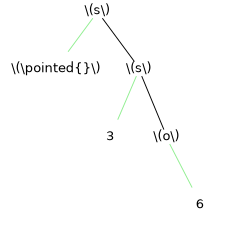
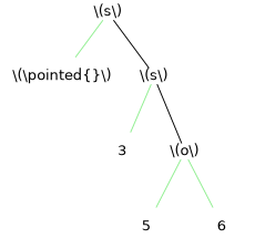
  graph {
    fontname="DejaVu Sans"
    node [shape=none fontname="DejaVu Sans"]
    edge [color=lightgreen fontname="DejaVu Sans"]
    n1 [label="\\(s\\)" shape=plain]
    n2 [label="\\(\\pointed{}\\)"]
    n3 [label="\\(s\\)" shape=plain]
    3
    n5 [label="\\(o\\)" shape=plain]
+   5
    6
    n1 -- n2
    n1 -- n3 [color=""]
    n3 -- 3
    n3 -- n5 [color=""]
+   n5 -- 5
    n5 -- 6
  }
